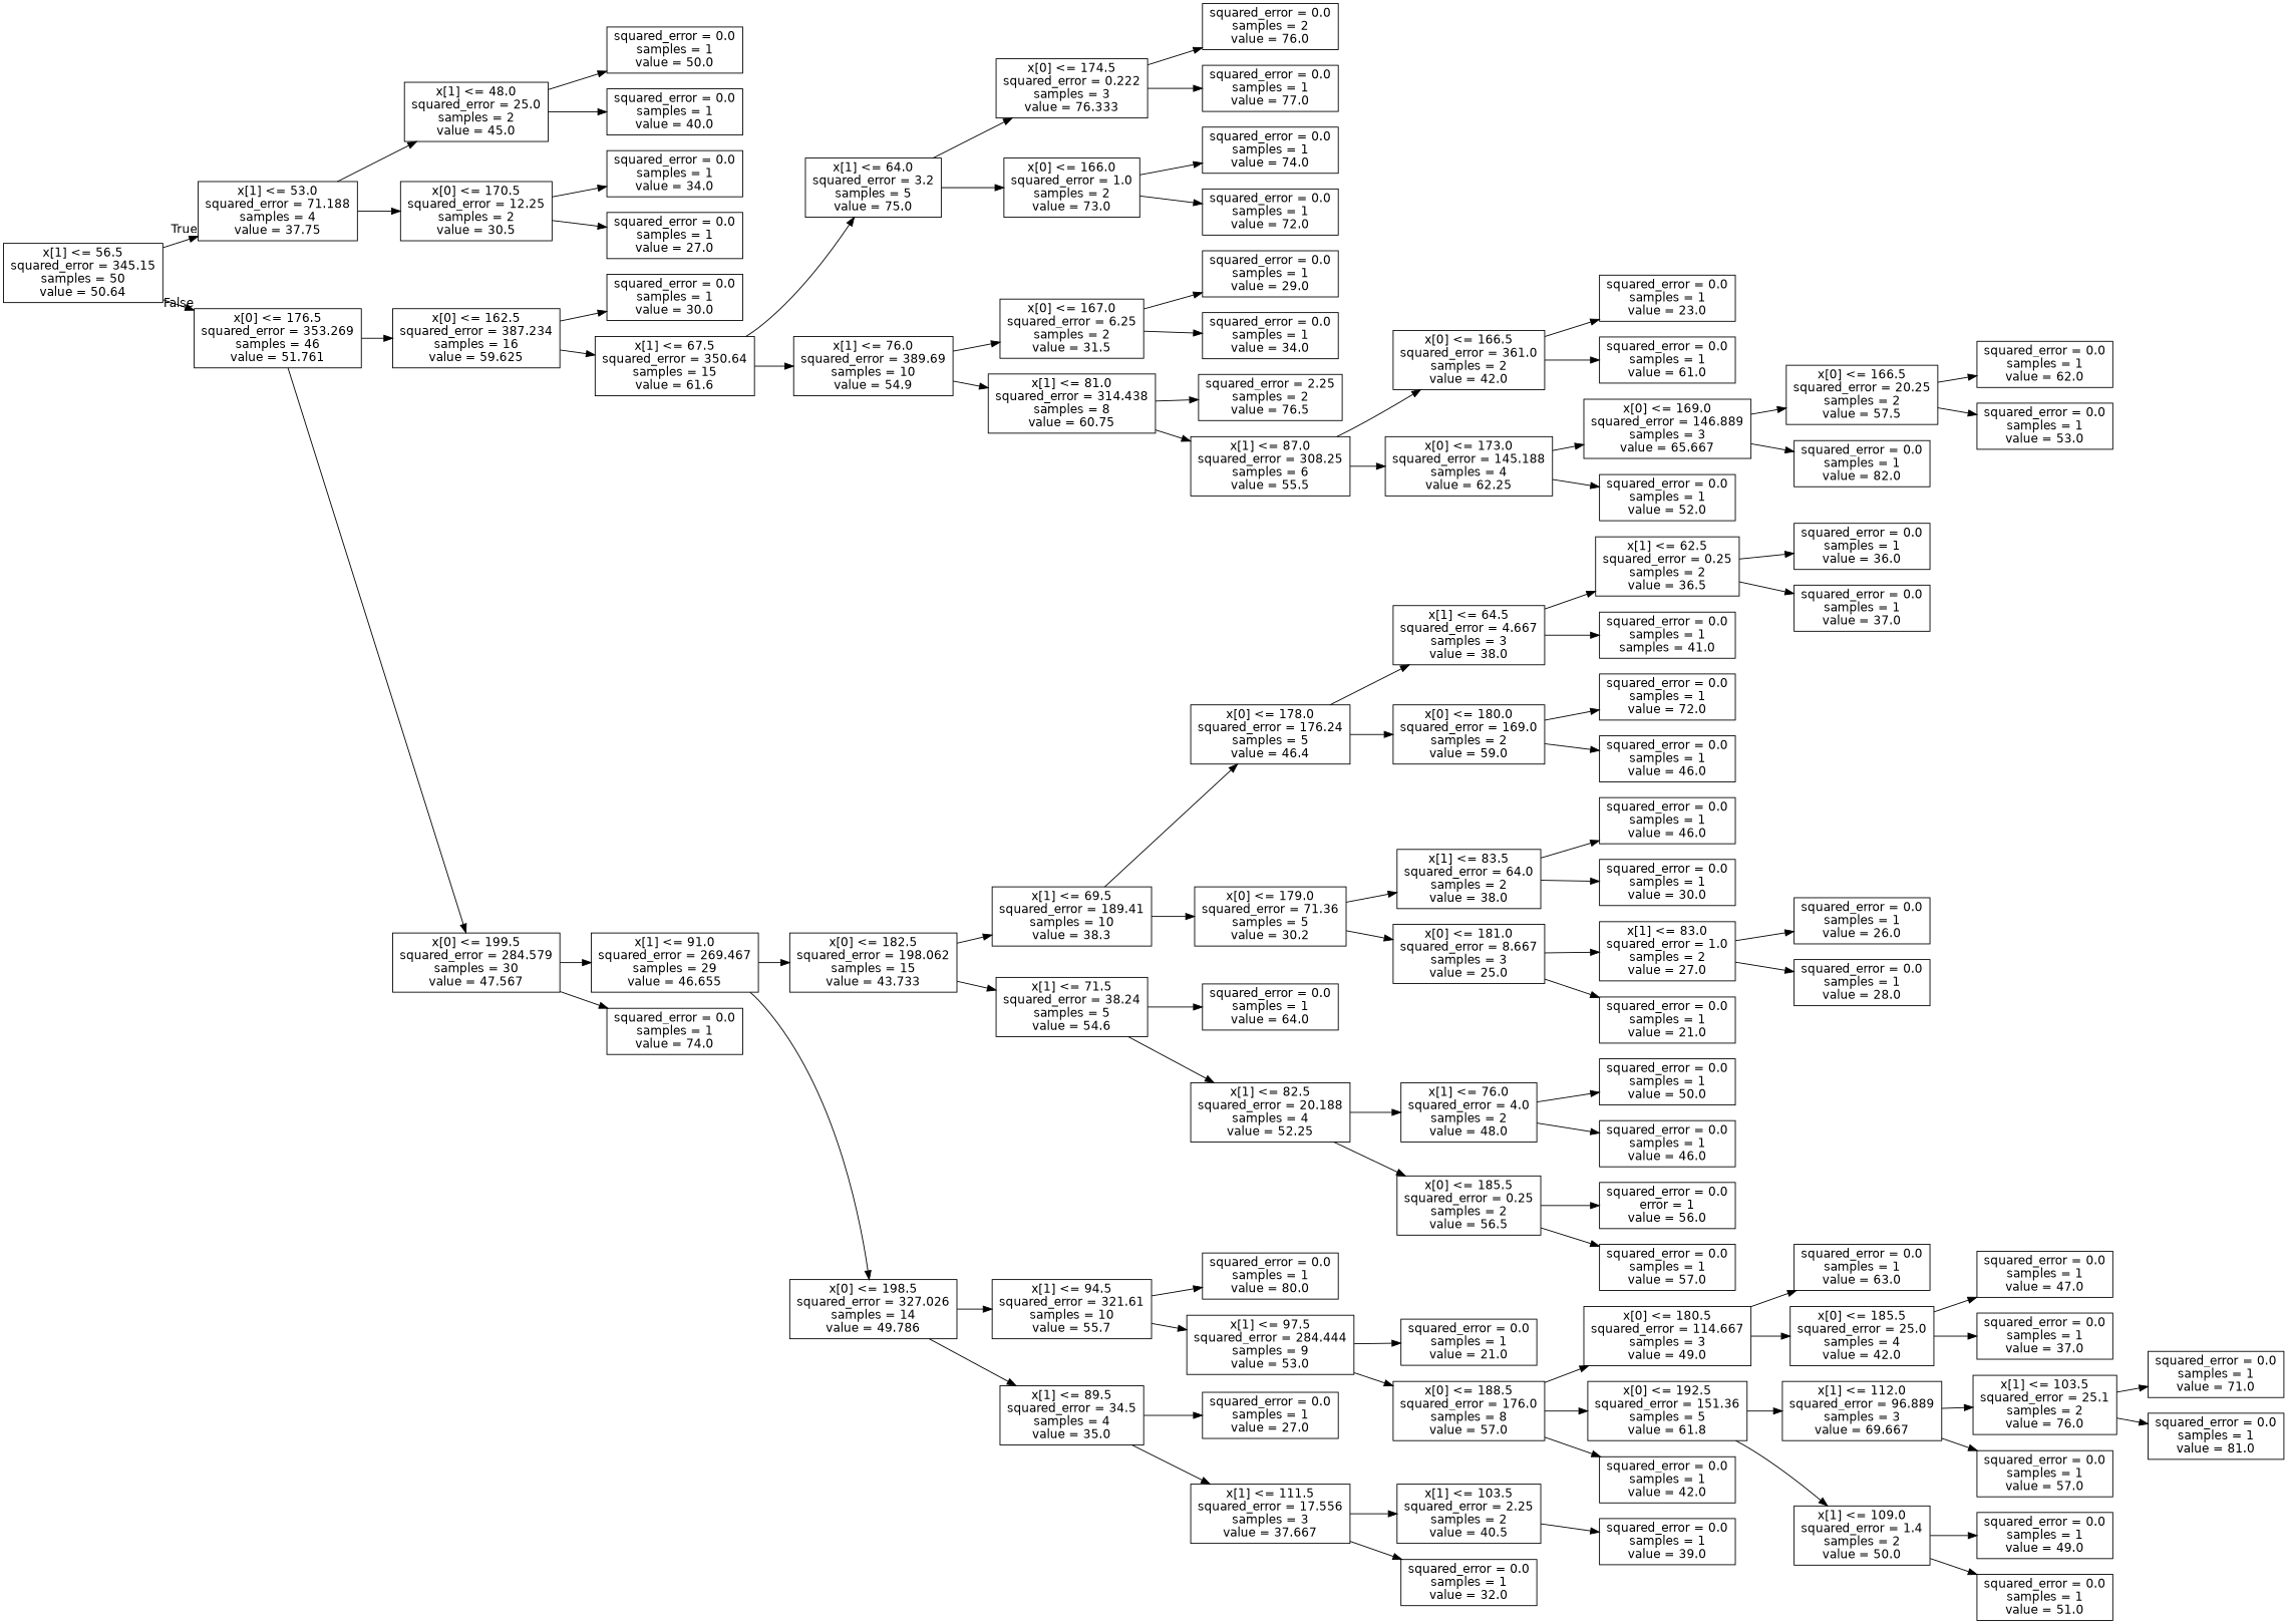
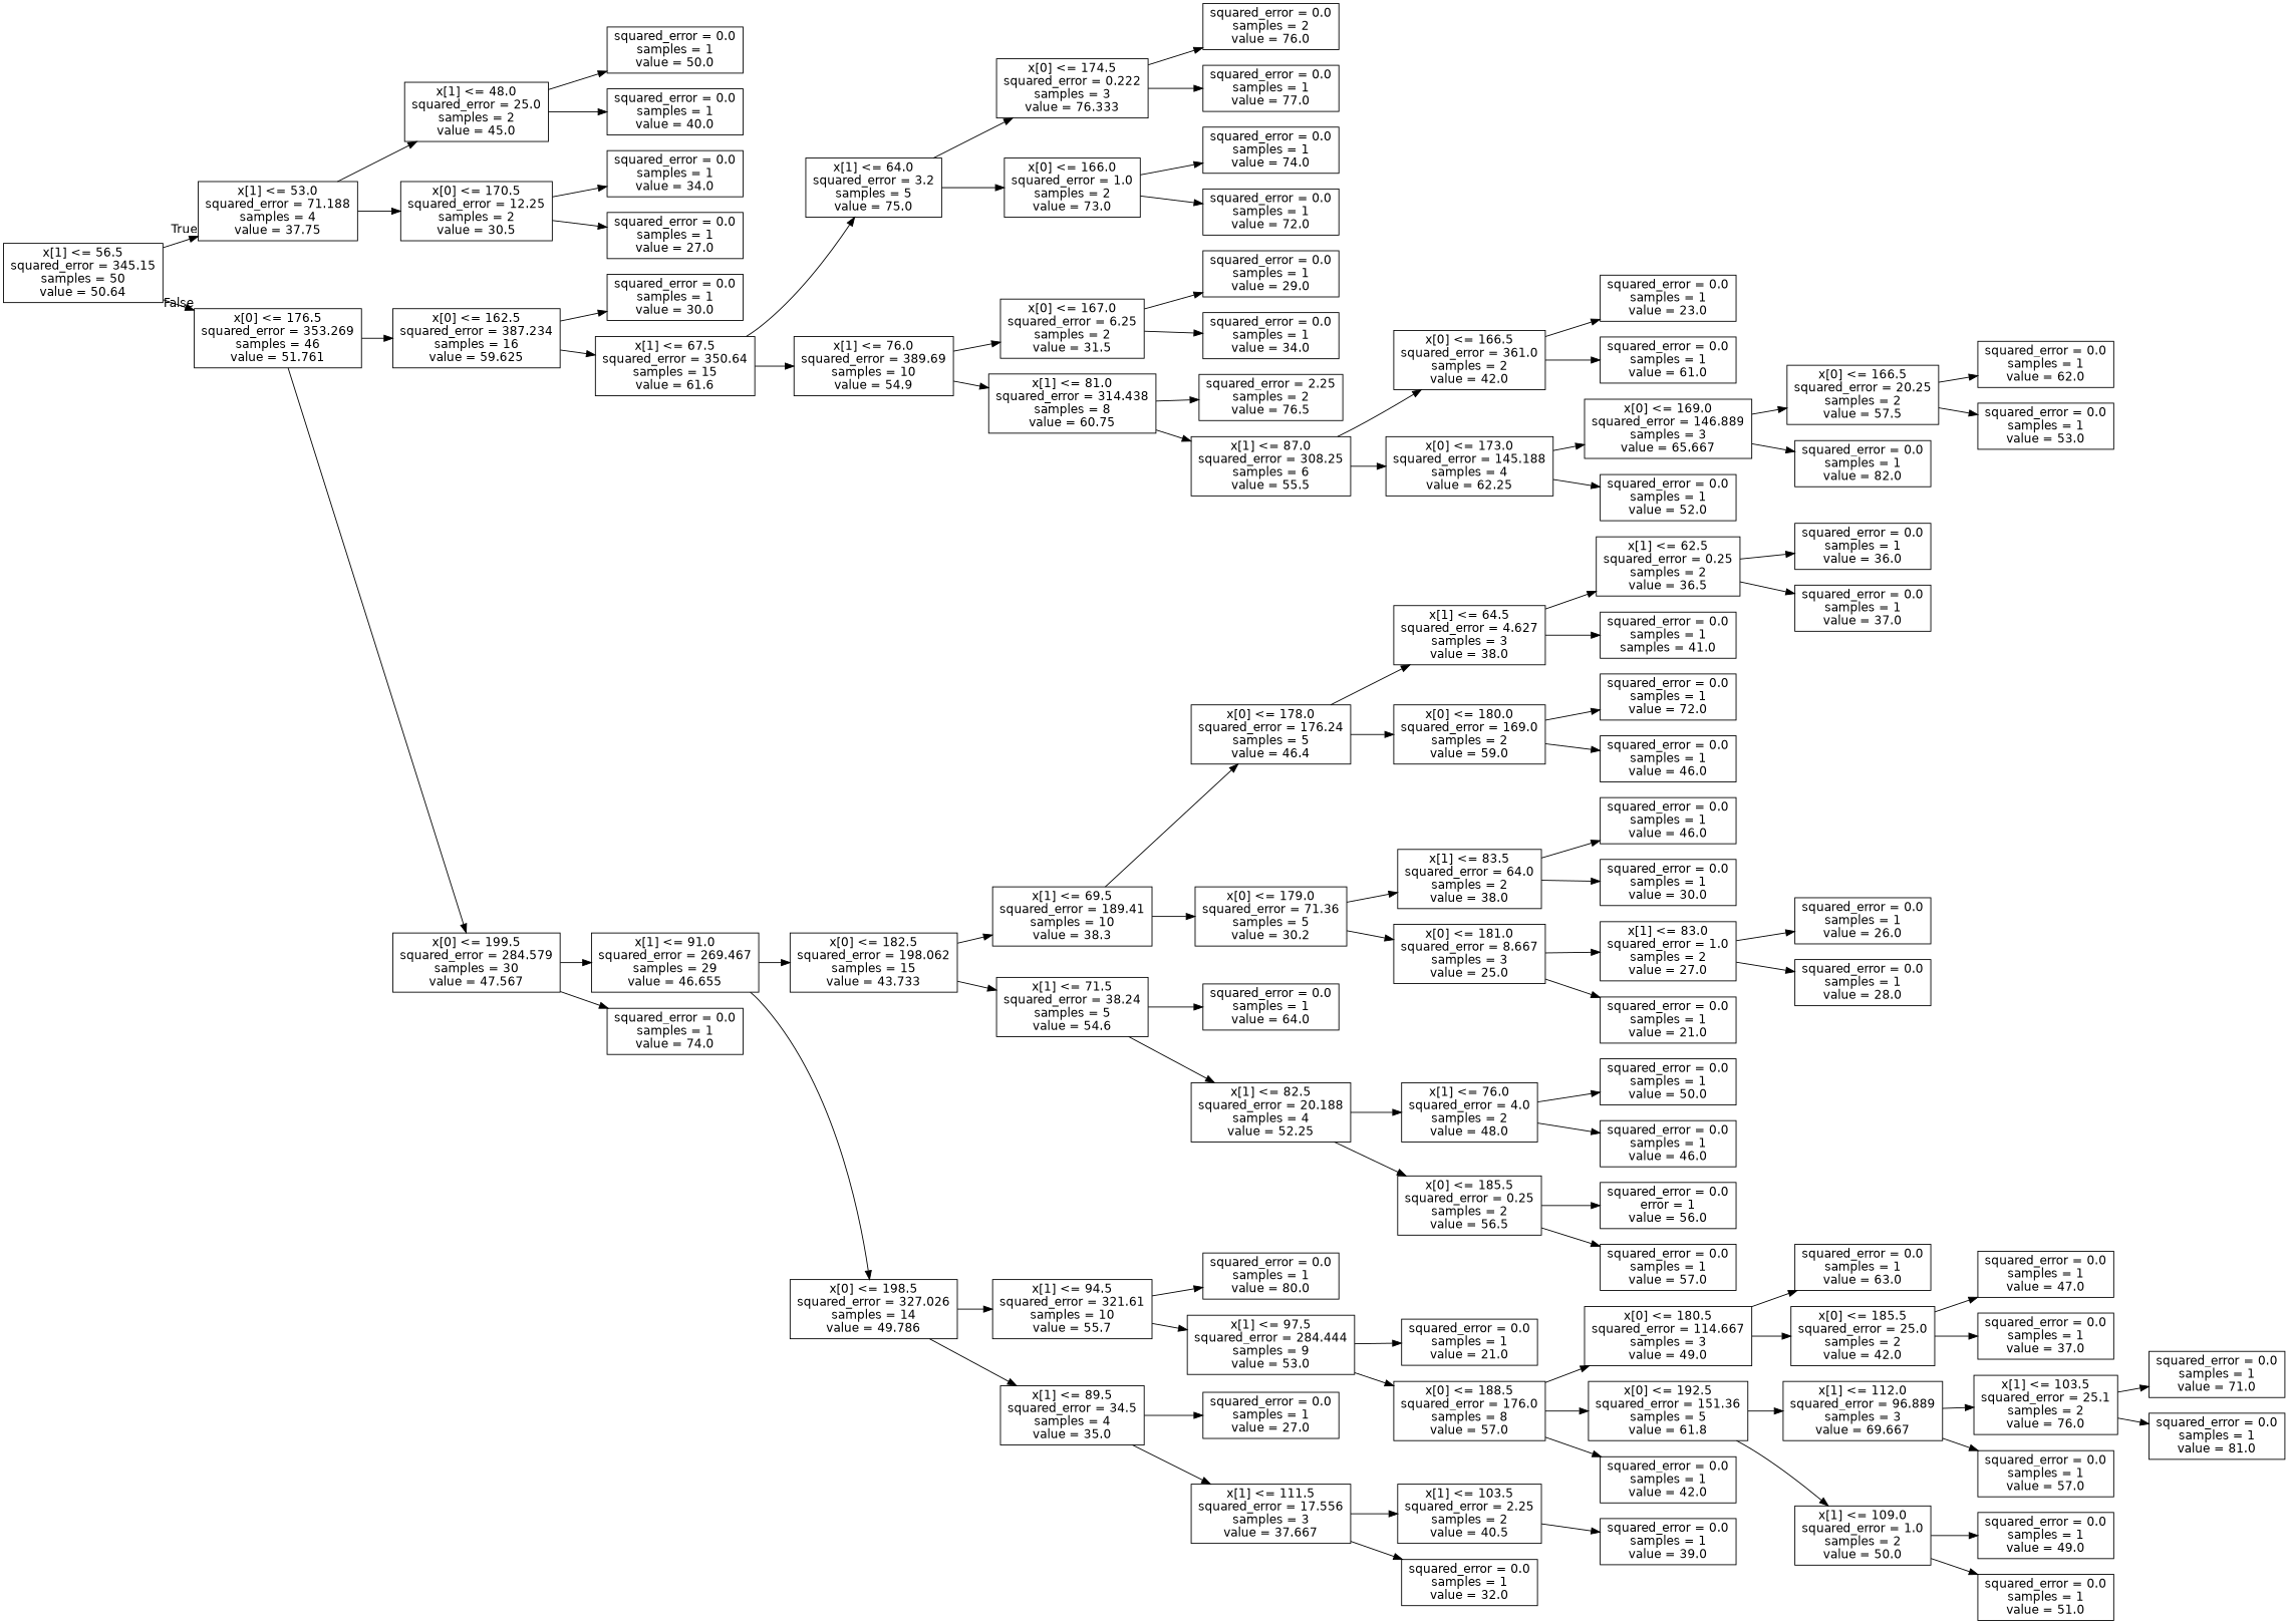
  digraph {
    rankdir=LR
    node [fontname=helvetica shape=box]
    edge [fontname=helvetica]
    n1 [label="x[1] <= 56.5\nsquared_error = 345.15\nsamples = 50\nvalue = 50.64"]
    n2 [label="x[1] <= 53.0\nsquared_error = 71.188\nsamples = 4\nvalue = 37.75"]
    n3 [label="x[0] <= 176.5\nsquared_error = 353.269\nsamples = 46\nvalue = 51.761"]
    n4 [label="x[1] <= 48.0\nsquared_error = 25.0\nsamples = 2\nvalue = 45.0"]
    n5 [label="x[0] <= 170.5\nsquared_error = 12.25\nsamples = 2\nvalue = 30.5"]
    n6 [label="x[0] <= 162.5\nsquared_error = 387.234\nsamples = 16\nvalue = 59.625"]
    n7 [label="x[0] <= 199.5\nsquared_error = 284.579\nsamples = 30\nvalue = 47.567"]
    n8 [label="squared_error = 0.0\nsamples = 1\nvalue = 50.0"]
    n9 [label="squared_error = 0.0\nsamples = 1\nvalue = 40.0"]
    n10 [label="squared_error = 0.0\nsamples = 1\nvalue = 34.0"]
    n11 [label="squared_error = 0.0\nsamples = 1\nvalue = 27.0"]
    n12 [label="squared_error = 0.0\nsamples = 1\nvalue = 30.0"]
    n13 [label="x[1] <= 67.5\nsquared_error = 350.64\nsamples = 15\nvalue = 61.6"]
    n14 [label="x[1] <= 91.0\nsquared_error = 269.467\nsamples = 29\nvalue = 46.655"]
    n15 [label="squared_error = 0.0\nsamples = 1\nvalue = 74.0"]
    n16 [label="x[1] <= 64.0\nsquared_error = 3.2\nsamples = 5\nvalue = 75.0"]
    n17 [label="x[1] <= 76.0\nsquared_error = 389.69\nsamples = 10\nvalue = 54.9"]
    n18 [label="x[0] <= 174.5\nsquared_error = 0.222\nsamples = 3\nvalue = 76.333"]
    n19 [label="x[0] <= 166.0\nsquared_error = 1.0\nsamples = 2\nvalue = 73.0"]
    n20 [label="x[0] <= 167.0\nsquared_error = 6.25\nsamples = 2\nvalue = 31.5"]
    n21 [label="x[1] <= 81.0\nsquared_error = 314.438\nsamples = 8\nvalue = 60.75"]
    n22 [label="squared_error = 0.0\nsamples = 2\nvalue = 76.0"]
    n23 [label="squared_error = 0.0\nsamples = 1\nvalue = 77.0"]
    n24 [label="squared_error = 0.0\nsamples = 1\nvalue = 74.0"]
    n25 [label="squared_error = 0.0\nsamples = 1\nvalue = 72.0"]
    n26 [label="squared_error = 0.0\nsamples = 1\nvalue = 29.0"]
    n27 [label="squared_error = 0.0\nsamples = 1\nvalue = 34.0"]
    n28 [label="squared_error = 2.25\nsamples = 2\nvalue = 76.5"]
    n29 [label="x[1] <= 87.0\nsquared_error = 308.25\nsamples = 6\nvalue = 55.5"]
    n30 [label="x[0] <= 166.5\nsquared_error = 361.0\nsamples = 2\nvalue = 42.0"]
    n31 [label="x[0] <= 173.0\nsquared_error = 145.188\nsamples = 4\nvalue = 62.25"]
    n32 [label="squared_error = 0.0\nsamples = 1\nvalue = 23.0"]
    n33 [label="squared_error = 0.0\nsamples = 1\nvalue = 61.0"]
    n34 [label="x[0] <= 169.0\nsquared_error = 146.889\nsamples = 3\nvalue = 65.667"]
    n35 [label="squared_error = 0.0\nsamples = 1\nvalue = 52.0"]
    n36 [label="x[0] <= 166.5\nsquared_error = 20.25\nsamples = 2\nvalue = 57.5"]
    n37 [label="squared_error = 0.0\nsamples = 1\nvalue = 82.0"]
    n38 [label="squared_error = 0.0\nsamples = 1\nvalue = 62.0"]
    n39 [label="squared_error = 0.0\nsamples = 1\nvalue = 53.0"]
    n40 [label="x[0] <= 182.5\nsquared_error = 198.062\nsamples = 15\nvalue = 43.733"]
    n41 [label="x[0] <= 198.5\nsquared_error = 327.026\nsamples = 14\nvalue = 49.786"]
    n42 [label="x[1] <= 69.5\nsquared_error = 189.41\nsamples = 10\nvalue = 38.3"]
    n43 [label="x[1] <= 71.5\nsquared_error = 38.24\nsamples = 5\nvalue = 54.6"]
    n44 [label="x[1] <= 94.5\nsquared_error = 321.61\nsamples = 10\nvalue = 55.7"]
    n45 [label="x[1] <= 89.5\nsquared_error = 34.5\nsamples = 4\nvalue = 35.0"]
    n46 [label="x[0] <= 178.0\nsquared_error = 176.24\nsamples = 5\nvalue = 46.4"]
    n47 [label="x[0] <= 179.0\nsquared_error = 71.36\nsamples = 5\nvalue = 30.2"]
    n48 [label="squared_error = 0.0\nsamples = 1\nvalue = 64.0"]
    n49 [label="x[1] <= 82.5\nsquared_error = 20.188\nsamples = 4\nvalue = 52.25"]
-   n50 [label="x[1] <= 64.5\nsquared_error = 4.667\nsamples = 3\nvalue = 38.0"]
+   n50 [label="x[1] <= 64.5\nsquared_error = 4.627\nsamples = 3\nvalue = 38.0"]
    n51 [label="x[0] <= 180.0\nsquared_error = 169.0\nsamples = 2\nvalue = 59.0"]
    n52 [label="x[1] <= 83.5\nsquared_error = 64.0\nsamples = 2\nvalue = 38.0"]
    n53 [label="x[0] <= 181.0\nsquared_error = 8.667\nsamples = 3\nvalue = 25.0"]
    n54 [label="x[1] <= 62.5\nsquared_error = 0.25\nsamples = 2\nvalue = 36.5"]
    n55 [label="squared_error = 0.0\nsamples = 1\nsamples = 41.0"]
    n56 [label="squared_error = 0.0\nsamples = 1\nvalue = 72.0"]
    n57 [label="squared_error = 0.0\nsamples = 1\nvalue = 46.0"]
    n58 [label="squared_error = 0.0\nsamples = 1\nvalue = 36.0"]
    n59 [label="squared_error = 0.0\nsamples = 1\nvalue = 37.0"]
    n60 [label="squared_error = 0.0\nsamples = 1\nvalue = 46.0"]
    n61 [label="squared_error = 0.0\nsamples = 1\nvalue = 30.0"]
    n62 [label="x[1] <= 83.0\nsquared_error = 1.0\nsamples = 2\nvalue = 27.0"]
    n63 [label="squared_error = 0.0\nsamples = 1\nvalue = 21.0"]
    n64 [label="squared_error = 0.0\nsamples = 1\nvalue = 26.0"]
    n65 [label="squared_error = 0.0\nsamples = 1\nvalue = 28.0"]
    n66 [label="x[1] <= 76.0\nsquared_error = 4.0\nsamples = 2\nvalue = 48.0"]
    n67 [label="x[0] <= 185.5\nsquared_error = 0.25\nsamples = 2\nvalue = 56.5"]
    n68 [label="squared_error = 0.0\nsamples = 1\nvalue = 50.0"]
    n69 [label="squared_error = 0.0\nsamples = 1\nvalue = 46.0"]
    n70 [label="squared_error = 0.0\nerror = 1\nvalue = 56.0"]
    n71 [label="squared_error = 0.0\nsamples = 1\nvalue = 57.0"]
    n72 [label="squared_error = 0.0\nsamples = 1\nvalue = 80.0"]
    n73 [label="x[1] <= 97.5\nsquared_error = 284.444\nsamples = 9\nvalue = 53.0"]
    n74 [label="squared_error = 0.0\nsamples = 1\nvalue = 27.0"]
    n75 [label="x[1] <= 111.5\nsquared_error = 17.556\nsamples = 3\nvalue = 37.667"]
    n76 [label="squared_error = 0.0\nsamples = 1\nvalue = 21.0"]
    n77 [label="x[0] <= 188.5\nsquared_error = 176.0\nsamples = 8\nvalue = 57.0"]
    n78 [label="x[0] <= 180.5\nsquared_error = 114.667\nsamples = 3\nvalue = 49.0"]
    n79 [label="x[0] <= 192.5\nsquared_error = 151.36\nsamples = 5\nvalue = 61.8"]
    n80 [label="squared_error = 0.0\nsamples = 1\nvalue = 42.0"]
    n81 [label="squared_error = 0.0\nsamples = 1\nvalue = 63.0"]
-   n82 [label="x[0] <= 185.5\nsquared_error = 25.0\nsamples = 4\nvalue = 42.0"]
+   n82 [label="x[0] <= 185.5\nsquared_error = 25.0\nsamples = 2\nvalue = 42.0"]
    n83 [label="x[1] <= 112.0\nsquared_error = 96.889\nsamples = 3\nvalue = 69.667"]
-   n84 [label="x[1] <= 109.0\nsquared_error = 1.4\nsamples = 2\nvalue = 50.0"]
+   n84 [label="x[1] <= 109.0\nsquared_error = 1.0\nsamples = 2\nvalue = 50.0"]
    n85 [label="squared_error = 0.0\nsamples = 1\nvalue = 47.0"]
    n86 [label="squared_error = 0.0\nsamples = 1\nvalue = 37.0"]
    n87 [label="x[1] <= 103.5\nsquared_error = 25.1\nsamples = 2\nvalue = 76.0"]
    n88 [label="squared_error = 0.0\nsamples = 1\nvalue = 57.0"]
    n89 [label="squared_error = 0.0\nsamples = 1\nvalue = 49.0"]
    n90 [label="squared_error = 0.0\nsamples = 1\nvalue = 51.0"]
    n91 [label="squared_error = 0.0\nsamples = 1\nvalue = 71.0"]
    n92 [label="squared_error = 0.0\nsamples = 1\nvalue = 81.0"]
    n93 [label="x[1] <= 103.5\nsquared_error = 2.25\nsamples = 2\nvalue = 40.5"]
    n94 [label="squared_error = 0.0\nsamples = 1\nvalue = 32.0"]
    n95 [label="squared_error = 0.0\nsamples = 1\nvalue = 39.0"]
    n1 -> n2 [headlabel=True labelangle=45 labeldistance=2.5]
    n1 -> n3 [headlabel=False labelangle=-45 labeldistance=2.5]
    n2 -> n4
    n2 -> n5
    n3 -> n6
    n3 -> n7
    n4 -> n8
    n4 -> n9
    n5 -> n10
    n5 -> n11
    n6 -> n12
    n6 -> n13
    n7 -> n14
    n7 -> n15
    n13 -> n16
    n13 -> n17
    n14 -> n40
    n14 -> n41
    n16 -> n18
    n16 -> n19
    n17 -> n20
    n17 -> n21
    n18 -> n22
    n18 -> n23
    n19 -> n24
    n19 -> n25
    n20 -> n26
    n20 -> n27
    n21 -> n28
    n21 -> n29
    n29 -> n30
    n29 -> n31
    n30 -> n32
    n30 -> n33
    n31 -> n34
    n31 -> n35
    n34 -> n36
    n34 -> n37
    n36 -> n38
    n36 -> n39
    n40 -> n42
    n40 -> n43
    n41 -> n44
    n41 -> n45
    n42 -> n46
    n42 -> n47
    n43 -> n48
    n43 -> n49
    n44 -> n72
    n44 -> n73
    n45 -> n74
    n45 -> n75
    n46 -> n50
    n46 -> n51
    n47 -> n52
    n47 -> n53
    n49 -> n66
    n49 -> n67
    n50 -> n54
    n50 -> n55
    n51 -> n56
    n51 -> n57
    n52 -> n60
    n52 -> n61
    n53 -> n62
    n53 -> n63
    n54 -> n58
    n54 -> n59
    n62 -> n64
    n62 -> n65
    n66 -> n68
    n66 -> n69
    n67 -> n70
    n67 -> n71
    n73 -> n76
    n73 -> n77
    n75 -> n93
    n75 -> n94
    n77 -> n78
    n77 -> n79
    n77 -> n80
    n78 -> n81
    n78 -> n82
    n79 -> n83
    n79 -> n84
    n82 -> n85
    n82 -> n86
    n83 -> n87
    n83 -> n88
    n84 -> n89
    n84 -> n90
    n87 -> n91
    n87 -> n92
    n93 -> n95
  }
